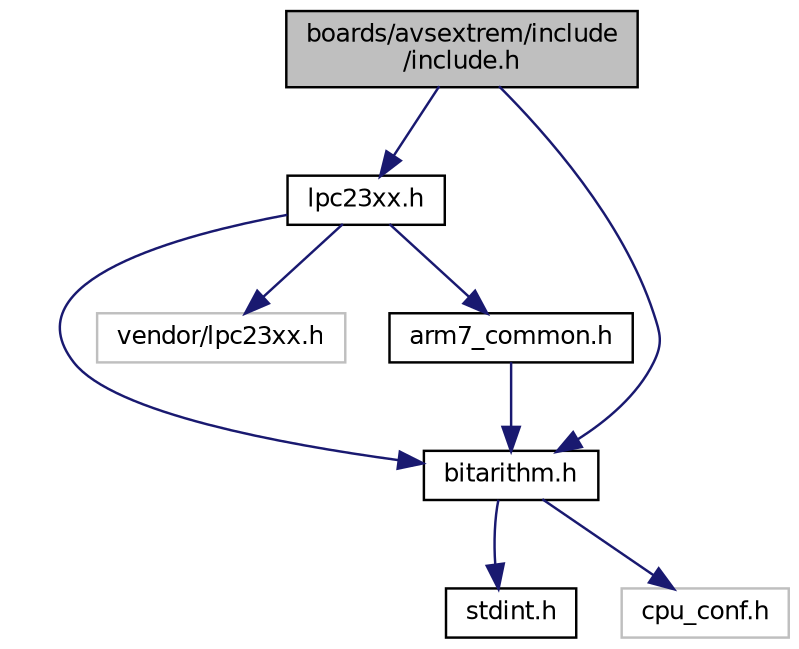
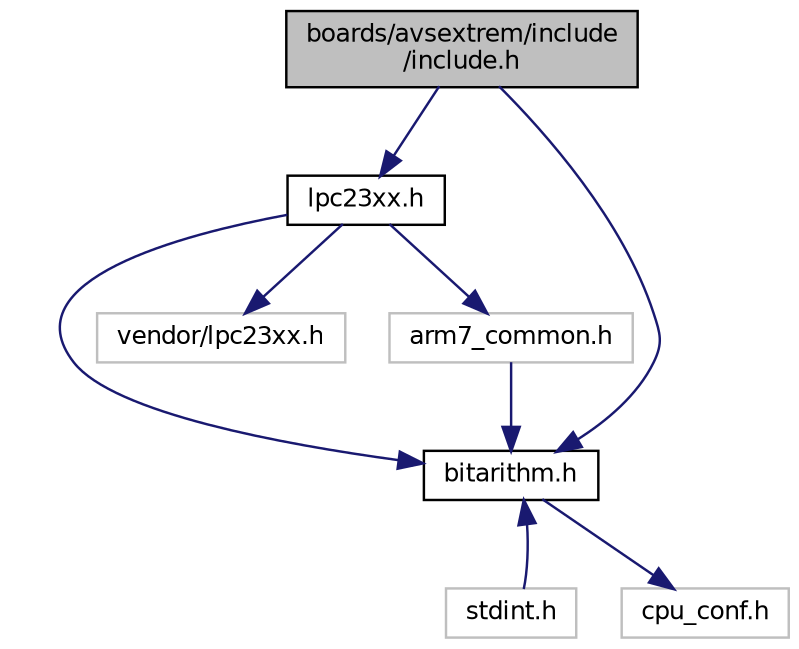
  digraph {
    node [color=black fillcolor=white fontname=Helvetica fontsize=10 shape=record style=filled]
    edge [color=midnightblue fontname=Helvetica fontsize=10 labelfontname=Helvetica labelfontsize=10 style=solid]
    n1 [fillcolor=grey75 fontcolor=black height=0.2 label="boards/avsextrem/include\l/include.h" width=0.4]
    n2 [height=0.2 label="lpc23xx.h" width=0.4]
    n3 [height=0.2 label="bitarithm.h" width=0.4]
    n4 [color=grey75 height=0.2 label="vendor/lpc23xx.h" width=0.4]
-   n5 [height=0.2 label="arm7_common.h" width=0.4]
-   n6 [height=0.2 label="stdint.h" width=0.4]
+   n5 [color=grey75 height=0.2 label="arm7_common.h" width=0.4]
+   n6 [color=grey75 height=0.2 label="stdint.h" width=0.4]
    n7 [color=grey75 height=0.2 label="cpu_conf.h" width=0.4]
    n1 -> n2
    n1 -> n3
    n2 -> n3
    n2 -> n4
    n2 -> n5
-   n3 -> n6
+   n6 -> n3
    n3 -> n7
    n5 -> n3
  }
